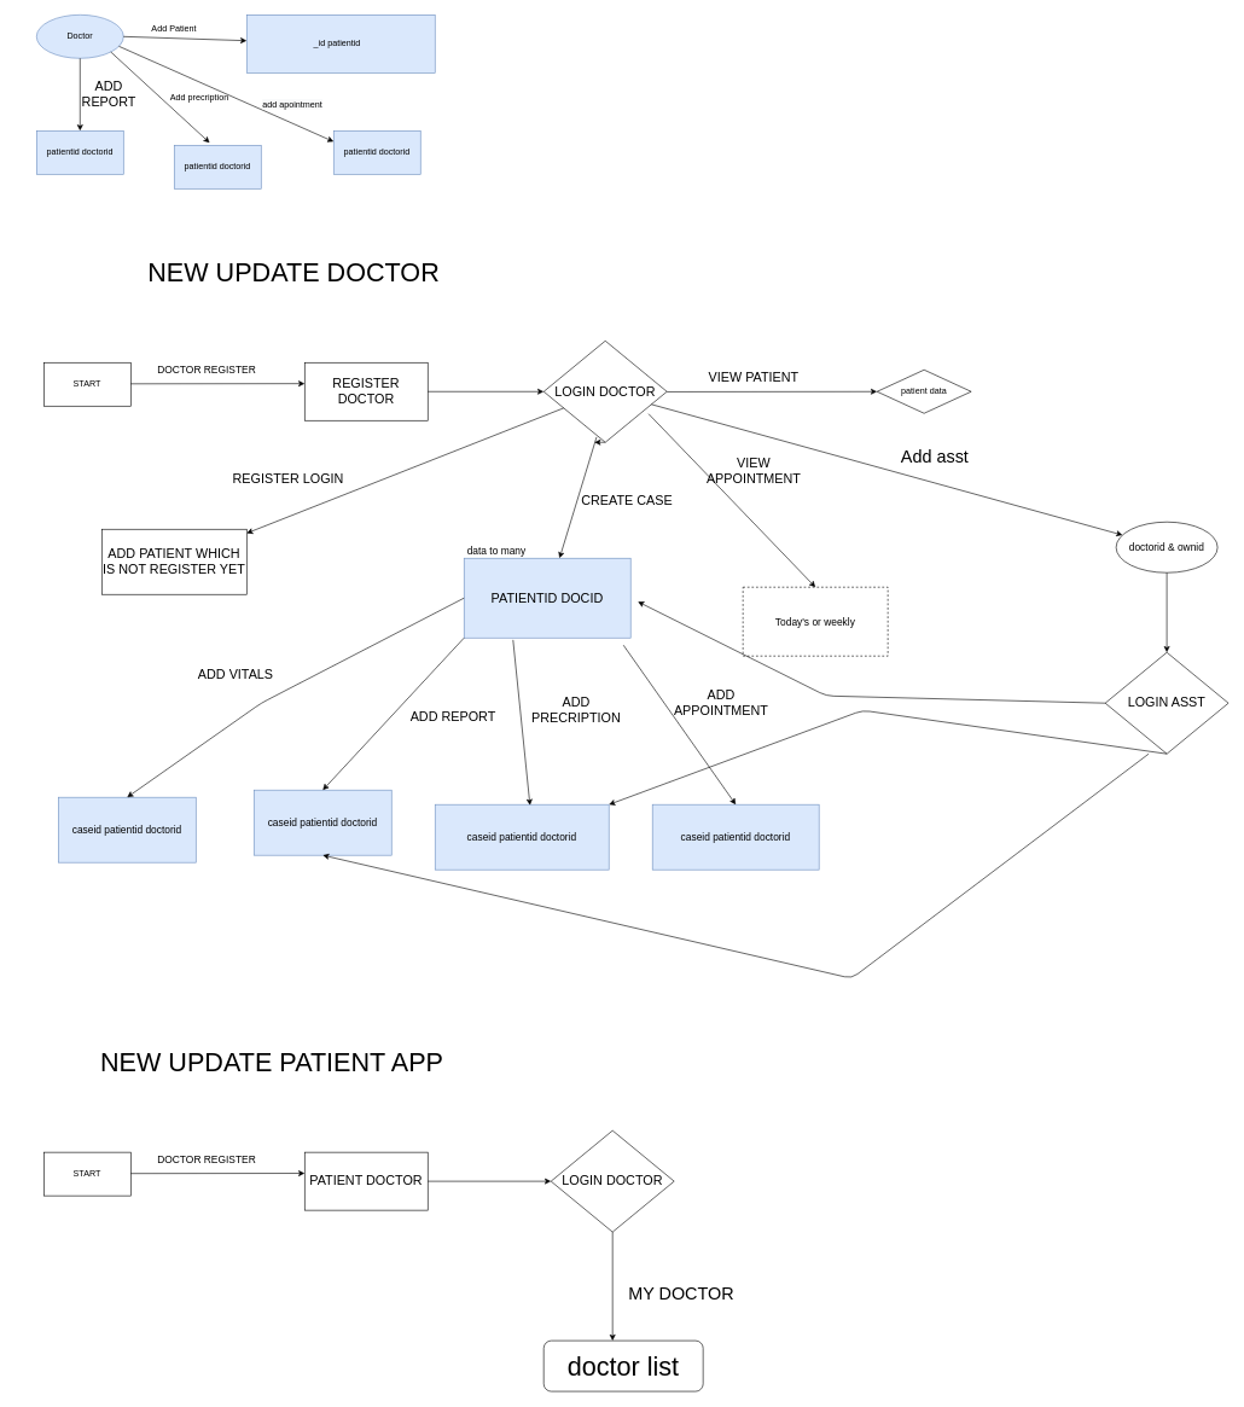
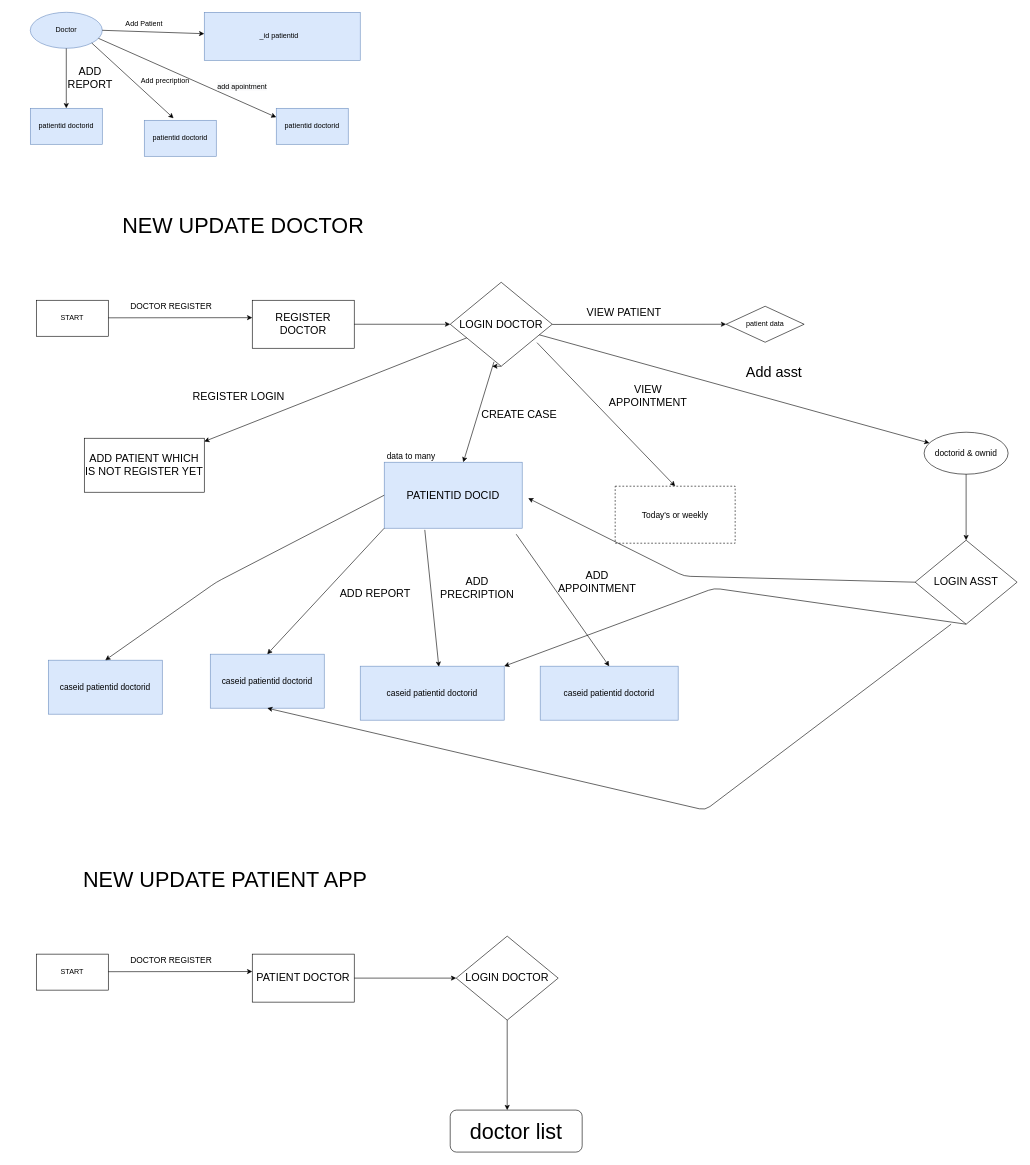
  <mxCell id="0" />
  <mxCell id="1" parent="0" />
  <mxCell id="2" value="Doctor" style="ellipse;whiteSpace=wrap;html=1;fillColor=#dae8fc;strokeColor=#6c8ebf;" vertex="1" parent="1"><mxGeometry x="50" y="20" width="120" height="60" as="geometry" /></mxCell>
  <mxCell id="3" value="" style="endArrow=classic;html=1;exitX=1;exitY=0.5;exitDx=0;exitDy=0;" edge="1" parent="1" source="2" target="4"><mxGeometry width="50" height="50" relative="1" as="geometry"><mxPoint x="410" y="310" as="sourcePoint" /><mxPoint x="290" y="50" as="targetPoint" /></mxGeometry></mxCell>
  <mxCell id="4" value="" style="rounded=0;whiteSpace=wrap;html=1;fillColor=#dae8fc;strokeColor=#6c8ebf;" vertex="1" parent="1"><mxGeometry x="340" y="20" width="260" height="80" as="geometry" /></mxCell>
  <mxCell id="5" value="Add Patient" style="text;html=1;strokeColor=none;fillColor=none;align=center;verticalAlign=middle;whiteSpace=wrap;rounded=0;" vertex="1" parent="1"><mxGeometry x="200" y="30" width="80" height="20" as="geometry" /></mxCell>
  <mxCell id="6" value="_id patientid" style="text;html=1;strokeColor=none;fillColor=none;align=center;verticalAlign=middle;whiteSpace=wrap;rounded=0;" vertex="1" parent="1"><mxGeometry x="370" y="30" width="190" height="60" as="geometry" /></mxCell>
  <mxCell id="7" value="patientid&amp;nbsp;doctorid" style="rounded=0;whiteSpace=wrap;html=1;fillColor=#dae8fc;strokeColor=#6c8ebf;" vertex="1" parent="1"><mxGeometry x="50" y="180" width="120" height="60" as="geometry" /></mxCell>
  <mxCell id="8" value="" style="endArrow=classic;html=1;exitX=0.5;exitY=1;exitDx=0;exitDy=0;entryX=0.5;entryY=0;entryDx=0;entryDy=0;" edge="1" parent="1" source="2" target="7"><mxGeometry width="50" height="50" relative="1" as="geometry"><mxPoint x="410" y="300" as="sourcePoint" /><mxPoint x="460" y="250" as="targetPoint" /></mxGeometry></mxCell>
  <mxCell id="9" value="patientid doctorid" style="rounded=0;whiteSpace=wrap;html=1;fillColor=#dae8fc;strokeColor=#6c8ebf;" vertex="1" parent="1"><mxGeometry x="460" y="180" width="120" height="60" as="geometry" /></mxCell>
  <mxCell id="10" value="patientid doctorid" style="rounded=0;whiteSpace=wrap;html=1;fillColor=#dae8fc;strokeColor=#6c8ebf;" vertex="1" parent="1"><mxGeometry x="240" y="200" width="120" height="60" as="geometry" /></mxCell>
  <mxCell id="11" value="" style="endArrow=classic;html=1;exitX=1;exitY=1;exitDx=0;exitDy=0;entryX=0.407;entryY=-0.057;entryDx=0;entryDy=0;entryPerimeter=0;" edge="1" parent="1" source="2" target="10"><mxGeometry width="50" height="50" relative="1" as="geometry"><mxPoint x="410" y="300" as="sourcePoint" /><mxPoint x="460" y="250" as="targetPoint" /></mxGeometry></mxCell>
  <mxCell id="12" value="Add precription" style="text;html=1;strokeColor=none;fillColor=none;align=center;verticalAlign=middle;whiteSpace=wrap;rounded=0;" vertex="1" parent="1"><mxGeometry x="230" y="130" width="90" height="10" as="geometry" /></mxCell>
  <mxCell id="13" value="" style="endArrow=classic;html=1;exitX=1;exitY=0.75;exitDx=0;exitDy=0;entryX=0;entryY=0.25;entryDx=0;entryDy=0;" edge="1" parent="1" source="2" target="9"><mxGeometry width="50" height="50" relative="1" as="geometry"><mxPoint x="410" y="300" as="sourcePoint" /><mxPoint x="470" y="150" as="targetPoint" /></mxGeometry></mxCell>
  <mxCell id="14" value="&lt;span style=&quot;color: rgb(0 , 0 , 0) ; font-family: &amp;#34;helvetica&amp;#34; ; font-size: 12px ; font-style: normal ; font-weight: 400 ; letter-spacing: normal ; text-align: center ; text-indent: 0px ; text-transform: none ; word-spacing: 0px ; background-color: rgb(248 , 249 , 250) ; display: inline ; float: none&quot;&gt;add apointment&lt;/span&gt;" style="text;whiteSpace=wrap;html=1;" vertex="1" parent="1"><mxGeometry x="360" y="130" width="110" height="30" as="geometry" /></mxCell>
  <mxCell id="15" value="&lt;font style=&quot;font-size: 36px&quot;&gt;NEW UPDATE DOCTOR&lt;/font&gt;" style="text;html=1;strokeColor=none;fillColor=none;align=center;verticalAlign=middle;whiteSpace=wrap;rounded=0;" vertex="1" parent="1"><mxGeometry x="50" y="340" width="710" height="70" as="geometry" /></mxCell>
  <mxCell id="16" value="START" style="rounded=0;whiteSpace=wrap;html=1;" vertex="1" parent="1"><mxGeometry x="60" y="500" width="120" height="60" as="geometry" /></mxCell>
  <mxCell id="17" value="" style="endArrow=classic;html=1;" edge="1" parent="1"><mxGeometry width="50" height="50" relative="1" as="geometry"><mxPoint x="180" y="529.29" as="sourcePoint" /><mxPoint x="420" y="529" as="targetPoint" /><Array as="points" /></mxGeometry></mxCell>
  <mxCell id="18" value="&lt;span style=&quot;font-size: 18px&quot;&gt;REGISTER DOCTOR&lt;/span&gt;" style="rounded=0;whiteSpace=wrap;html=1;" vertex="1" parent="1"><mxGeometry x="420" y="500" width="170" height="80" as="geometry" /></mxCell>
  <mxCell id="19" value="&lt;font style=&quot;font-size: 14px&quot;&gt;DOCTOR REGISTER&lt;/font&gt;" style="text;html=1;strokeColor=none;fillColor=none;align=center;verticalAlign=middle;whiteSpace=wrap;rounded=0;" vertex="1" parent="1"><mxGeometry x="210" y="500" width="150" height="20" as="geometry" /></mxCell>
  <mxCell id="20" value="" style="endArrow=classic;html=1;exitX=1;exitY=0.5;exitDx=0;exitDy=0;entryX=0;entryY=0.5;entryDx=0;entryDy=0;" edge="1" parent="1" source="18"><mxGeometry width="50" height="50" relative="1" as="geometry"><mxPoint x="770" y="570" as="sourcePoint" /><mxPoint x="750" y="540" as="targetPoint" /></mxGeometry></mxCell>
  <mxCell id="21" style="edgeStyle=orthogonalEdgeStyle;rounded=0;orthogonalLoop=1;jettySize=auto;html=1;exitX=0.5;exitY=1;exitDx=0;exitDy=0;" edge="1" parent="1" source="22"><mxGeometry relative="1" as="geometry"><mxPoint x="820" y="610.429" as="targetPoint" /></mxGeometry></mxCell>
  <mxCell id="22" value="&lt;span style=&quot;font-size: 18px&quot;&gt;LOGIN DOCTOR&lt;/span&gt;" style="rhombus;whiteSpace=wrap;html=1;" vertex="1" parent="1"><mxGeometry x="750" y="470" width="170" height="140" as="geometry" /></mxCell>
  <mxCell id="23" value="" style="endArrow=classic;html=1;" edge="1" parent="1" source="22" target="24"><mxGeometry width="50" height="50" relative="1" as="geometry"><mxPoint x="580" y="740" as="sourcePoint" /><mxPoint x="640" y="670" as="targetPoint" /></mxGeometry></mxCell>
  <mxCell id="24" value="&lt;font style=&quot;font-size: 18px&quot;&gt;ADD PATIENT WHICH IS NOT REGISTER YET&lt;/font&gt;" style="rounded=0;whiteSpace=wrap;html=1;" vertex="1" parent="1"><mxGeometry x="140" y="730" width="200" height="90" as="geometry" /></mxCell>
  <mxCell id="25" value="&lt;font style=&quot;font-size: 18px&quot;&gt;&lt;font&gt;REGISTER LOGIN&amp;nbsp;&lt;/font&gt;&lt;/font&gt;" style="text;html=1;strokeColor=none;fillColor=none;align=center;verticalAlign=middle;whiteSpace=wrap;rounded=0;" vertex="1" parent="1"><mxGeometry x="280" y="640" width="240" height="40" as="geometry" /></mxCell>
  <mxCell id="26" value="" style="endArrow=classic;html=1;exitX=0.429;exitY=0.948;exitDx=0;exitDy=0;exitPerimeter=0;" edge="1" parent="1" source="22" target="27"><mxGeometry width="50" height="50" relative="1" as="geometry"><mxPoint x="840" y="610" as="sourcePoint" /><mxPoint x="830" y="790" as="targetPoint" /></mxGeometry></mxCell>
  <mxCell id="27" value="&lt;font style=&quot;font-size: 18px&quot;&gt;PATIENTID DOCID&lt;/font&gt;" style="rounded=0;whiteSpace=wrap;html=1;fillColor=#dae8fc;strokeColor=#6c8ebf;" vertex="1" parent="1"><mxGeometry x="640" y="770" width="230" height="110" as="geometry" /></mxCell>
  <mxCell id="28" value="&lt;font style=&quot;font-size: 18px&quot;&gt;CREATE CASE&lt;/font&gt;" style="text;html=1;strokeColor=none;fillColor=none;align=center;verticalAlign=middle;whiteSpace=wrap;rounded=0;" vertex="1" parent="1"><mxGeometry x="790" y="660" width="150" height="60" as="geometry" /></mxCell>
  <mxCell id="29" value="&lt;font style=&quot;font-size: 14px&quot;&gt;caseid patientid&amp;nbsp;doctorid&lt;/font&gt;" style="rounded=0;whiteSpace=wrap;html=1;fillColor=#dae8fc;strokeColor=#6c8ebf;" vertex="1" parent="1"><mxGeometry x="350" y="1090" width="190" height="90" as="geometry" /></mxCell>
  <mxCell id="30" value="&lt;span style=&quot;font-size: 14px&quot;&gt;caseid patientid&amp;nbsp;doctorid&lt;/span&gt;" style="rounded=0;whiteSpace=wrap;html=1;fillColor=#dae8fc;strokeColor=#6c8ebf;" vertex="1" parent="1"><mxGeometry x="900" y="1110" width="230" height="90" as="geometry" /></mxCell>
  <mxCell id="31" value="&lt;span style=&quot;font-size: 14px&quot;&gt;caseid patientid&amp;nbsp;doctorid&lt;/span&gt;" style="rounded=0;whiteSpace=wrap;html=1;fillColor=#dae8fc;strokeColor=#6c8ebf;" vertex="1" parent="1"><mxGeometry x="600" y="1110" width="240" height="90" as="geometry" /></mxCell>
  <mxCell id="32" value="" style="endArrow=classic;html=1;entryX=0.5;entryY=0;entryDx=0;entryDy=0;" edge="1" parent="1" target="30"><mxGeometry width="50" height="50" relative="1" as="geometry"><mxPoint x="860" y="890" as="sourcePoint" /><mxPoint x="930" y="920" as="targetPoint" /><Array as="points" /></mxGeometry></mxCell>
  <mxCell id="33" value="" style="endArrow=classic;html=1;exitX=0.294;exitY=1.025;exitDx=0;exitDy=0;exitPerimeter=0;entryX=0.546;entryY=0.011;entryDx=0;entryDy=0;entryPerimeter=0;" edge="1" parent="1" source="27" target="31"><mxGeometry width="50" height="50" relative="1" as="geometry"><mxPoint x="790" y="930" as="sourcePoint" /><mxPoint x="840" y="880" as="targetPoint" /></mxGeometry></mxCell>
  <mxCell id="34" value="" style="endArrow=classic;html=1;entryX=0.5;entryY=0;entryDx=0;entryDy=0;exitX=0;exitY=1;exitDx=0;exitDy=0;" edge="1" parent="1" source="27" target="29"><mxGeometry width="50" height="50" relative="1" as="geometry"><mxPoint x="710" y="880" as="sourcePoint" /><mxPoint x="700" y="940" as="targetPoint" /></mxGeometry></mxCell>
  <mxCell id="35" value="&lt;font style=&quot;font-size: 18px&quot;&gt;ADD REPORT&lt;/font&gt;" style="text;html=1;strokeColor=none;fillColor=none;align=center;verticalAlign=middle;whiteSpace=wrap;rounded=0;" vertex="1" parent="1"><mxGeometry x="560" y="970" width="130" height="40" as="geometry" /></mxCell>
  <mxCell id="36" value="&lt;font style=&quot;font-size: 18px&quot;&gt;ADD REPORT&lt;/font&gt;" style="text;html=1;strokeColor=none;fillColor=none;align=center;verticalAlign=middle;whiteSpace=wrap;rounded=0;" vertex="1" parent="1"><mxGeometry x="100" y="110" width="100" height="40" as="geometry" /></mxCell>
  <mxCell id="37" value="&lt;font style=&quot;font-size: 18px&quot;&gt;ADD PRECRIPTION&lt;/font&gt;" style="text;html=1;strokeColor=none;fillColor=none;align=center;verticalAlign=middle;whiteSpace=wrap;rounded=0;" vertex="1" parent="1"><mxGeometry x="730" y="960" width="130" height="40" as="geometry" /></mxCell>
  <mxCell id="38" value="&lt;font style=&quot;font-size: 18px&quot;&gt;ADD APPOINTMENT&lt;/font&gt;" style="text;html=1;strokeColor=none;fillColor=none;align=center;verticalAlign=middle;whiteSpace=wrap;rounded=0;" vertex="1" parent="1"><mxGeometry x="930" y="950" width="130" height="40" as="geometry" /></mxCell>
  <mxCell id="39" value="" style="endArrow=classic;html=1;exitX=0.851;exitY=0.719;exitDx=0;exitDy=0;exitPerimeter=0;entryX=0.5;entryY=0;entryDx=0;entryDy=0;" edge="1" parent="1" source="22" target="41"><mxGeometry width="50" height="50" relative="1" as="geometry"><mxPoint x="780" y="830" as="sourcePoint" /><mxPoint x="1220" y="750" as="targetPoint" /></mxGeometry></mxCell>
- <mxCell id="40" value="&lt;font style=&quot;font-size: 18px&quot;&gt;VIEW APPOINTMENT&lt;/font&gt;" style="text;html=1;strokeColor=none;fillColor=none;align=center;verticalAlign=middle;whiteSpace=wrap;rounded=0;" vertex="1" parent="1"><mxGeometry x="960" y="630" width="160" height="40" as="geometry" /></mxCell>
+ <mxCell id="40" value="&lt;font style=&quot;font-size: 18px&quot;&gt;VIEW APPOINTMENT&lt;/font&gt;" style="text;html=1;strokeColor=none;fillColor=none;align=center;verticalAlign=middle;whiteSpace=wrap;rounded=0;" vertex="1" parent="1"><mxGeometry x="1000" y="640" width="160" height="40" as="geometry" /></mxCell>
  <mxCell id="41" value="&lt;span style=&quot;font-size: 14px&quot;&gt;Today's or weekly&lt;/span&gt;" style="rounded=0;whiteSpace=wrap;html=1;dashed=1;" vertex="1" parent="1"><mxGeometry x="1025" y="810" width="200" height="95" as="geometry" /></mxCell>
  <mxCell id="42" value="" style="endArrow=classic;html=1;exitX=0.851;exitY=0.719;exitDx=0;exitDy=0;exitPerimeter=0;entryX=0;entryY=0.5;entryDx=0;entryDy=0;" edge="1" parent="1" target="43"><mxGeometry width="50" height="50" relative="1" as="geometry"><mxPoint x="920" y="540.33" as="sourcePoint" /><mxPoint x="1170" y="545.429" as="targetPoint" /></mxGeometry></mxCell>
  <mxCell id="43" value="patient data" style="rhombus;whiteSpace=wrap;html=1;" vertex="1" parent="1"><mxGeometry x="1210" y="510" width="130" height="60" as="geometry" /></mxCell>
  <mxCell id="44" value="&lt;font style=&quot;font-size: 18px&quot;&gt;VIEW PATIENT&lt;/font&gt;" style="text;html=1;strokeColor=none;fillColor=none;align=center;verticalAlign=middle;whiteSpace=wrap;rounded=0;" vertex="1" parent="1"><mxGeometry x="960" y="500" width="160" height="40" as="geometry" /></mxCell>
  <mxCell id="45" value="&lt;font style=&quot;font-size: 14px&quot;&gt;data to many&lt;/font&gt;" style="text;html=1;strokeColor=none;fillColor=none;align=center;verticalAlign=middle;whiteSpace=wrap;rounded=0;" vertex="1" parent="1"><mxGeometry x="630" y="750" width="110" height="20" as="geometry" /></mxCell>
  <mxCell id="46" value="" style="endArrow=classic;html=1;" edge="1" parent="1" source="22" target="47"><mxGeometry width="50" height="50" relative="1" as="geometry"><mxPoint x="1250" y="690" as="sourcePoint" /><mxPoint x="1340" y="660" as="targetPoint" /></mxGeometry></mxCell>
  <mxCell id="47" value="&lt;font style=&quot;font-size: 14px&quot;&gt;doctorid &amp;amp; ownid&lt;/font&gt;" style="ellipse;whiteSpace=wrap;html=1;" vertex="1" parent="1"><mxGeometry x="1540" y="720" width="140" height="70" as="geometry" /></mxCell>
- <mxCell id="48" value="&lt;font style=&quot;font-size: 24px&quot;&gt;Add asst&lt;/font&gt;" style="text;html=1;strokeColor=none;fillColor=none;align=center;verticalAlign=middle;whiteSpace=wrap;rounded=0;" vertex="1" parent="1"><mxGeometry x="1210" y="610" width="160" height="40" as="geometry" /></mxCell>
+ <mxCell id="48" value="&lt;font style=&quot;font-size: 24px&quot;&gt;Add asst&lt;/font&gt;" style="text;html=1;strokeColor=none;fillColor=none;align=center;verticalAlign=middle;whiteSpace=wrap;rounded=0;" vertex="1" parent="1"><mxGeometry x="1210" y="600" width="160" height="40" as="geometry" /></mxCell>
  <mxCell id="49" value="" style="endArrow=classic;html=1;exitX=0.5;exitY=1;exitDx=0;exitDy=0;" edge="1" parent="1" source="47"><mxGeometry width="50" height="50" relative="1" as="geometry"><mxPoint x="1150" y="920" as="sourcePoint" /><mxPoint x="1610" y="900" as="targetPoint" /></mxGeometry></mxCell>
  <mxCell id="50" value="&lt;span style=&quot;font-size: 18px&quot;&gt;LOGIN ASST&lt;/span&gt;" style="rhombus;whiteSpace=wrap;html=1;" vertex="1" parent="1"><mxGeometry x="1525" y="900" width="170" height="140" as="geometry" /></mxCell>
  <mxCell id="51" value="&lt;font style=&quot;font-size: 36px&quot;&gt;NEW UPDATE PATIENT APP&lt;/font&gt;" style="text;html=1;strokeColor=none;fillColor=none;align=center;verticalAlign=middle;whiteSpace=wrap;rounded=0;" vertex="1" parent="1"><mxGeometry x="20" y="1430" width="710" height="70" as="geometry" /></mxCell>
  <mxCell id="52" value="" style="endArrow=classic;html=1;exitX=0.5;exitY=1;exitDx=0;exitDy=0;entryX=1;entryY=0;entryDx=0;entryDy=0;" edge="1" parent="1" source="50" target="31"><mxGeometry width="50" height="50" relative="1" as="geometry"><mxPoint x="1280" y="1260" as="sourcePoint" /><mxPoint x="1870" y="1430" as="targetPoint" /><Array as="points"><mxPoint x="1190" y="980" /></Array></mxGeometry></mxCell>
  <mxCell id="53" value="&lt;font style=&quot;font-size: 14px&quot;&gt;caseid patientid&amp;nbsp;doctorid&lt;/font&gt;" style="rounded=0;whiteSpace=wrap;html=1;fillColor=#dae8fc;strokeColor=#6c8ebf;" vertex="1" parent="1"><mxGeometry x="80" y="1100" width="190" height="90" as="geometry" /></mxCell>
  <mxCell id="54" value="" style="endArrow=classic;html=1;entryX=0.5;entryY=0;entryDx=0;entryDy=0;exitX=0;exitY=0.5;exitDx=0;exitDy=0;" edge="1" parent="1" source="27" target="53"><mxGeometry width="50" height="50" relative="1" as="geometry"><mxPoint x="520" y="860" as="sourcePoint" /><mxPoint x="325" y="1070" as="targetPoint" /><Array as="points"><mxPoint x="360" y="970" /></Array></mxGeometry></mxCell>
- <mxCell id="55" value="&lt;font style=&quot;font-size: 18px&quot;&gt;ADD VITALS&lt;/font&gt;" style="text;html=1;strokeColor=none;fillColor=none;align=center;verticalAlign=middle;whiteSpace=wrap;rounded=0;" vertex="1" parent="1"><mxGeometry x="260" y="910" width="130" height="40" as="geometry" /></mxCell>
  <mxCell id="56" value="" style="endArrow=classic;html=1;" edge="1" parent="1"><mxGeometry width="50" height="50" relative="1" as="geometry"><mxPoint x="1585" y="1040" as="sourcePoint" /><mxPoint x="445" y="1180" as="targetPoint" /><Array as="points"><mxPoint x="1175" y="1350" /></Array></mxGeometry></mxCell>
  <mxCell id="57" value="" style="endArrow=classic;html=1;exitX=0;exitY=0.5;exitDx=0;exitDy=0;" edge="1" parent="1" source="50"><mxGeometry width="50" height="50" relative="1" as="geometry"><mxPoint x="840" y="990" as="sourcePoint" /><mxPoint x="880" y="830" as="targetPoint" /><Array as="points"><mxPoint x="1140" y="960" /></Array></mxGeometry></mxCell>
  <mxCell id="58" value="START" style="rounded=0;whiteSpace=wrap;html=1;" vertex="1" parent="1"><mxGeometry x="60" y="1590" width="120" height="60" as="geometry" /></mxCell>
  <mxCell id="59" value="" style="endArrow=classic;html=1;" edge="1" parent="1"><mxGeometry width="50" height="50" relative="1" as="geometry"><mxPoint x="180" y="1619.29" as="sourcePoint" /><mxPoint x="420" y="1619" as="targetPoint" /><Array as="points" /></mxGeometry></mxCell>
  <mxCell id="60" value="&lt;span style=&quot;font-size: 18px&quot;&gt;PATIENT DOCTOR&lt;/span&gt;" style="rounded=0;whiteSpace=wrap;html=1;" vertex="1" parent="1"><mxGeometry x="420" y="1590" width="170" height="80" as="geometry" /></mxCell>
  <mxCell id="61" value="&lt;font style=&quot;font-size: 14px&quot;&gt;DOCTOR REGISTER&lt;/font&gt;" style="text;html=1;strokeColor=none;fillColor=none;align=center;verticalAlign=middle;whiteSpace=wrap;rounded=0;" vertex="1" parent="1"><mxGeometry x="210" y="1590" width="150" height="20" as="geometry" /></mxCell>
  <mxCell id="62" value="" style="endArrow=classic;html=1;exitX=1;exitY=0.5;exitDx=0;exitDy=0;entryX=0;entryY=0.5;entryDx=0;entryDy=0;" edge="1" parent="1" source="60" target="66"><mxGeometry width="50" height="50" relative="1" as="geometry"><mxPoint x="770" y="1660" as="sourcePoint" /><mxPoint x="750" y="1630" as="targetPoint" /></mxGeometry></mxCell>
  <mxCell id="63" value="" style="endArrow=classic;html=1;exitX=0.5;exitY=1;exitDx=0;exitDy=0;" edge="1" parent="1" source="66"><mxGeometry width="50" height="50" relative="1" as="geometry"><mxPoint x="860" y="1700" as="sourcePoint" /><mxPoint x="845" y="1850" as="targetPoint" /></mxGeometry></mxCell>
  <mxCell id="64" value="&lt;font style=&quot;font-size: 36px&quot;&gt;doctor list&lt;/font&gt;" style="rounded=1;whiteSpace=wrap;html=1;" vertex="1" parent="1"><mxGeometry x="750" y="1850" width="220" height="70" as="geometry" /></mxCell>
- <mxCell id="65" value="&lt;font style=&quot;font-size: 24px&quot;&gt;MY DOCTOR&lt;/font&gt;" style="text;html=1;strokeColor=none;fillColor=none;align=center;verticalAlign=middle;whiteSpace=wrap;rounded=0;" vertex="1" parent="1"><mxGeometry x="860" y="1760" width="160" height="50" as="geometry" /></mxCell>
  <mxCell id="66" value="&lt;span style=&quot;font-size: 18px&quot;&gt;LOGIN DOCTOR&lt;/span&gt;" style="rhombus;whiteSpace=wrap;html=1;" vertex="1" parent="1"><mxGeometry x="760" y="1560" width="170" height="140" as="geometry" /></mxCell>
